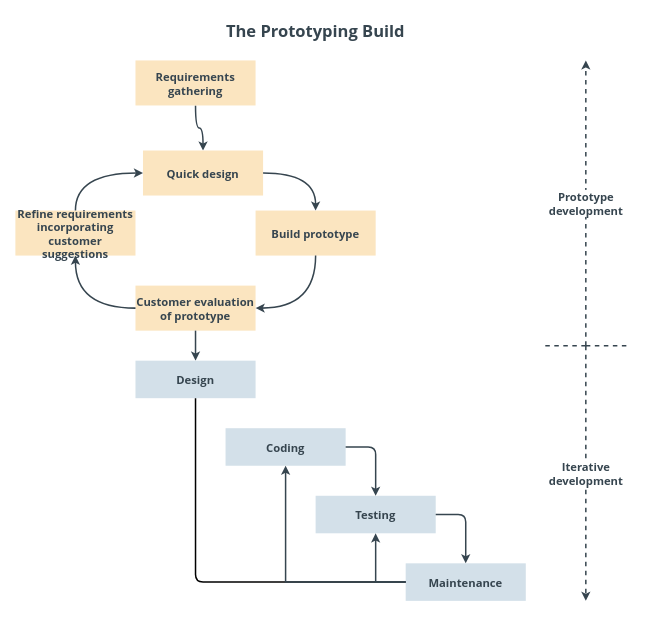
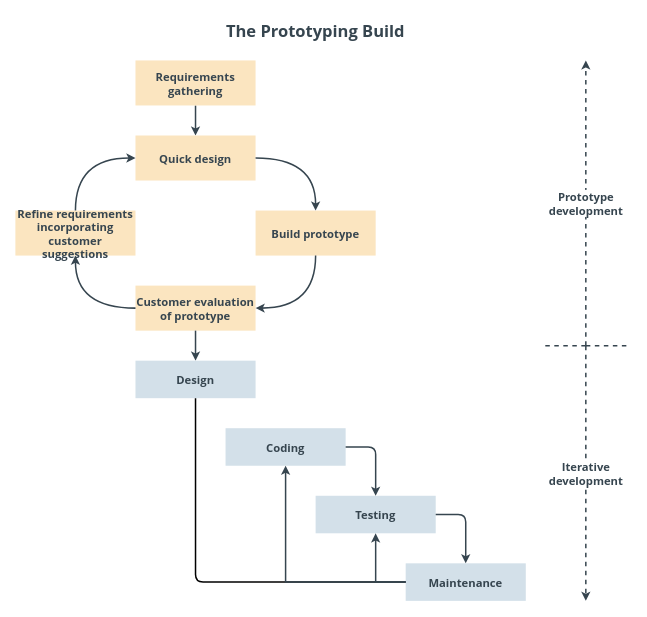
  <mxCell id="0" />
  <mxCell id="1" parent="0" />
  <mxCell id="2" style="edgeStyle=orthogonalEdgeStyle;orthogonalLoop=1;jettySize=auto;html=1;exitX=0.5;exitY=1;exitDx=0;exitDy=0;entryX=0.5;entryY=0;entryDx=0;entryDy=0;fontSize=15;fontColor=#36454F;curved=1;strokeWidth=2;strokeColor=#36454F;" edge="1" parent="1" source="3" target="4"><mxGeometry relative="1" as="geometry" /></mxCell>
  <mxCell id="3" value="Requirements gathering" style="rounded=0;whiteSpace=wrap;html=1;fontSize=15;glass=0;strokeWidth=1;shadow=0;sketch=0;strokeColor=none;fillColor=#FBE5C0;fontColor=#36454F;fontFamily=Open Sans;fontSource=https%3A%2F%2Ffonts.googleapis.com%2Fcss%3Ffamily%3DOpen%2BSans;fontStyle=1" vertex="1" parent="1"><mxGeometry x="180" y="80" width="160" height="60" as="geometry" /></mxCell>
- <mxCell id="4" value="Quick design" style="rounded=0;whiteSpace=wrap;html=1;fontSize=15;glass=0;strokeWidth=1;shadow=0;sketch=0;strokeColor=none;fillColor=#FBE5C0;fontColor=#36454F;fontFamily=Open Sans;fontSource=https%3A%2F%2Ffonts.googleapis.com%2Fcss%3Ffamily%3DOpen%2BSans;fontStyle=1" vertex="1" parent="1"><mxGeometry x="190" y="200" width="160" height="60" as="geometry" /></mxCell>
+ <mxCell id="4" value="Quick design" style="rounded=0;whiteSpace=wrap;html=1;fontSize=15;glass=0;strokeWidth=1;shadow=0;sketch=0;strokeColor=none;fillColor=#FBE5C0;fontColor=#36454F;fontFamily=Open Sans;fontSource=https%3A%2F%2Ffonts.googleapis.com%2Fcss%3Ffamily%3DOpen%2BSans;fontStyle=1" vertex="1" parent="1"><mxGeometry x="180" y="180" width="160" height="60" as="geometry" /></mxCell>
  <mxCell id="5" value="Refine requirements incorporating customer suggestions" style="rounded=0;whiteSpace=wrap;html=1;fontSize=15;glass=0;strokeWidth=1;shadow=0;sketch=0;strokeColor=none;fillColor=#FBE5C0;fontColor=#36454F;fontFamily=Open Sans;fontSource=https%3A%2F%2Ffonts.googleapis.com%2Fcss%3Ffamily%3DOpen%2BSans;fontStyle=1" vertex="1" parent="1"><mxGeometry x="20" y="280" width="160" height="60" as="geometry" /></mxCell>
  <mxCell id="6" value="Build prototype&lt;br&gt;" style="rounded=0;whiteSpace=wrap;html=1;fontSize=15;glass=0;strokeWidth=1;shadow=0;sketch=0;strokeColor=none;fillColor=#FBE5C0;fontColor=#36454F;fontFamily=Open Sans;fontSource=https%3A%2F%2Ffonts.googleapis.com%2Fcss%3Ffamily%3DOpen%2BSans;fontStyle=1" vertex="1" parent="1"><mxGeometry x="340" y="280" width="160" height="60" as="geometry" /></mxCell>
  <mxCell id="7" value="Customer evaluation of prototype" style="rounded=0;whiteSpace=wrap;html=1;fontSize=15;glass=0;strokeWidth=1;shadow=0;sketch=0;strokeColor=none;fillColor=#FBE5C0;fontColor=#36454F;fontFamily=Open Sans;fontSource=https%3A%2F%2Ffonts.googleapis.com%2Fcss%3Ffamily%3DOpen%2BSans;fontStyle=1" vertex="1" parent="1"><mxGeometry x="180" y="380" width="160" height="60" as="geometry" /></mxCell>
  <mxCell id="8" style="edgeStyle=orthogonalEdgeStyle;orthogonalLoop=1;jettySize=auto;html=1;exitX=1;exitY=0.5;exitDx=0;exitDy=0;entryX=0.5;entryY=0;entryDx=0;entryDy=0;fontSize=15;fontColor=#36454F;strokeWidth=2;strokeColor=#36454F;curved=1;" edge="1" parent="1" source="4" target="6"><mxGeometry relative="1" as="geometry"><mxPoint x="460" y="200" as="sourcePoint" /><mxPoint x="499.92" y="240" as="targetPoint" /></mxGeometry></mxCell>
  <mxCell id="9" style="edgeStyle=orthogonalEdgeStyle;orthogonalLoop=1;jettySize=auto;html=1;exitX=0.5;exitY=1;exitDx=0;exitDy=0;entryX=1;entryY=0.5;entryDx=0;entryDy=0;fontSize=15;fontColor=#36454F;curved=1;strokeWidth=2;strokeColor=#36454F;" edge="1" parent="1" source="6" target="7"><mxGeometry relative="1" as="geometry"><mxPoint x="540" y="260" as="sourcePoint" /><mxPoint x="579.92" y="300" as="targetPoint" /></mxGeometry></mxCell>
  <mxCell id="10" style="edgeStyle=orthogonalEdgeStyle;orthogonalLoop=1;jettySize=auto;html=1;exitX=0.5;exitY=1;exitDx=0;exitDy=0;entryX=0.5;entryY=0;entryDx=0;entryDy=0;fontSize=15;fontColor=#36454F;curved=1;strokeWidth=2;strokeColor=#36454F;" edge="1" parent="1" source="7" target="12"><mxGeometry relative="1" as="geometry"><mxPoint x="620" y="320" as="sourcePoint" /><mxPoint x="659.92" y="360" as="targetPoint" /></mxGeometry></mxCell>
  <mxCell id="11" value="The Prototyping Build" style="rounded=0;whiteSpace=wrap;html=1;fontSize=22;glass=0;strokeWidth=1;shadow=0;sketch=0;strokeColor=none;fillColor=none;fontColor=#36454F;fontFamily=Open Sans;fontSource=https%3A%2F%2Ffonts.googleapis.com%2Fcss%3Ffamily%3DOpen%2BSans;fontStyle=1" vertex="1" parent="1"><mxGeometry x="300" y="20" width="240" height="40" as="geometry" /></mxCell>
  <mxCell id="12" value="Design" style="rounded=0;whiteSpace=wrap;html=1;fontSize=15;glass=0;strokeWidth=1;shadow=0;sketch=0;strokeColor=none;fillColor=#D3E0E9;fontColor=#36454F;fontFamily=Open Sans;fontSource=https%3A%2F%2Ffonts.googleapis.com%2Fcss%3Ffamily%3DOpen%2BSans;fontStyle=1" vertex="1" parent="1"><mxGeometry x="180" y="480" width="160" height="50" as="geometry" /></mxCell>
  <mxCell id="13" value="Coding" style="rounded=0;whiteSpace=wrap;html=1;fontSize=15;glass=0;strokeWidth=1;shadow=0;sketch=0;strokeColor=none;fillColor=#D3E0E9;fontColor=#36454F;fontFamily=Open Sans;fontSource=https%3A%2F%2Ffonts.googleapis.com%2Fcss%3Ffamily%3DOpen%2BSans;fontStyle=1" vertex="1" parent="1"><mxGeometry x="300" y="570" width="160" height="50" as="geometry" /></mxCell>
  <mxCell id="14" value="Testing" style="rounded=0;whiteSpace=wrap;html=1;fontSize=15;glass=0;strokeWidth=1;shadow=0;sketch=0;strokeColor=none;fillColor=#D3E0E9;fontColor=#36454F;fontFamily=Open Sans;fontSource=https%3A%2F%2Ffonts.googleapis.com%2Fcss%3Ffamily%3DOpen%2BSans;fontStyle=1" vertex="1" parent="1"><mxGeometry x="420" y="660" width="160" height="50" as="geometry" /></mxCell>
  <mxCell id="15" value="Maintenance" style="rounded=0;whiteSpace=wrap;html=1;fontSize=15;glass=0;strokeWidth=1;shadow=0;sketch=0;strokeColor=none;fillColor=#D3E0E9;fontColor=#36454F;fontFamily=Open Sans;fontSource=https%3A%2F%2Ffonts.googleapis.com%2Fcss%3Ffamily%3DOpen%2BSans;fontStyle=1" vertex="1" parent="1"><mxGeometry x="540" y="750" width="160" height="50" as="geometry" /></mxCell>
  <mxCell id="16" style="edgeStyle=orthogonalEdgeStyle;orthogonalLoop=1;jettySize=auto;html=1;exitX=0;exitY=0.5;exitDx=0;exitDy=0;entryX=0.5;entryY=1;entryDx=0;entryDy=0;fontSize=15;fontColor=#36454F;curved=1;strokeWidth=2;strokeColor=#36454F;" edge="1" parent="1" source="7" target="5"><mxGeometry relative="1" as="geometry"><mxPoint x="450" y="350" as="sourcePoint" /><mxPoint x="390" y="410" as="targetPoint" /></mxGeometry></mxCell>
  <mxCell id="17" style="edgeStyle=orthogonalEdgeStyle;orthogonalLoop=1;jettySize=auto;html=1;exitX=0.5;exitY=0;exitDx=0;exitDy=0;entryX=0;entryY=0.5;entryDx=0;entryDy=0;fontSize=15;fontColor=#36454F;curved=1;strokeWidth=2;strokeColor=#36454F;" edge="1" parent="1" source="5" target="4"><mxGeometry relative="1" as="geometry"><mxPoint x="150" y="410" as="sourcePoint" /><mxPoint x="90" y="350" as="targetPoint" /></mxGeometry></mxCell>
  <mxCell id="18" style="edgeStyle=orthogonalEdgeStyle;orthogonalLoop=1;jettySize=auto;html=1;exitX=0.5;exitY=1;exitDx=0;exitDy=0;entryX=0;entryY=0.5;entryDx=0;entryDy=0;fontSize=15;fontColor=#36454F;strokeWidth=2;strokeColor=default;rounded=1;endArrow=none;endFill=0;" edge="1" parent="1" source="12" target="15"><mxGeometry relative="1" as="geometry"><mxPoint x="270" y="460" as="sourcePoint" /><mxPoint x="270" y="500" as="targetPoint" /><Array as="points"><mxPoint x="260" y="775" /></Array></mxGeometry></mxCell>
  <mxCell id="19" style="edgeStyle=orthogonalEdgeStyle;orthogonalLoop=1;jettySize=auto;html=1;exitX=1;exitY=0.5;exitDx=0;exitDy=0;entryX=0.5;entryY=0;entryDx=0;entryDy=0;fontSize=15;fontColor=#36454F;strokeWidth=2;strokeColor=#36454F;rounded=1;" edge="1" parent="1" source="13" target="14"><mxGeometry relative="1" as="geometry"><mxPoint x="434" y="600" as="sourcePoint" /><mxPoint x="473.92" y="657" as="targetPoint" /></mxGeometry></mxCell>
  <mxCell id="20" style="edgeStyle=orthogonalEdgeStyle;orthogonalLoop=1;jettySize=auto;html=1;exitX=1;exitY=0.5;exitDx=0;exitDy=0;fontSize=15;fontColor=#36454F;strokeWidth=2;strokeColor=#36454F;rounded=1;entryX=0.5;entryY=0;entryDx=0;entryDy=0;" edge="1" parent="1" source="14" target="15"><mxGeometry relative="1" as="geometry"><mxPoint x="540" y="673" as="sourcePoint" /><mxPoint x="580" y="730" as="targetPoint" /></mxGeometry></mxCell>
  <mxCell id="21" style="edgeStyle=orthogonalEdgeStyle;orthogonalLoop=1;jettySize=auto;html=1;exitX=0;exitY=0.5;exitDx=0;exitDy=0;entryX=0.5;entryY=1;entryDx=0;entryDy=0;fontSize=15;fontColor=#36454F;strokeWidth=2;strokeColor=#36454F;rounded=0;" edge="1" parent="1" source="15" target="14"><mxGeometry relative="1" as="geometry"><mxPoint x="550" y="683" as="sourcePoint" /><mxPoint x="589.92" y="740" as="targetPoint" /></mxGeometry></mxCell>
  <mxCell id="22" style="edgeStyle=orthogonalEdgeStyle;orthogonalLoop=1;jettySize=auto;html=1;exitX=0;exitY=0.5;exitDx=0;exitDy=0;entryX=0.5;entryY=1;entryDx=0;entryDy=0;fontSize=15;fontColor=#36454F;strokeWidth=2;strokeColor=#36454F;rounded=0;" edge="1" parent="1" source="15" target="13"><mxGeometry relative="1" as="geometry"><mxPoint x="390" y="760" as="sourcePoint" /><mxPoint x="351.04" y="703" as="targetPoint" /></mxGeometry></mxCell>
  <mxCell id="23" value="Iterative&lt;br&gt;development" style="edgeStyle=orthogonalEdgeStyle;orthogonalLoop=1;jettySize=auto;html=1;entryX=0.5;entryY=0;entryDx=0;entryDy=0;fontSize=15;fontColor=#36454F;strokeWidth=2;strokeColor=#36454F;rounded=1;dashed=1;fontFamily=Open Sans;fontSource=https%3A%2F%2Ffonts.googleapis.com%2Fcss%3Ffamily%3DOpen%2BSans;fontStyle=1" edge="1" parent="1"><mxGeometry relative="1" as="geometry"><mxPoint x="780" y="460" as="sourcePoint" /><mxPoint x="780" y="800" as="targetPoint" /></mxGeometry></mxCell>
  <mxCell id="24" value="Prototype&lt;br&gt;development" style="edgeStyle=orthogonalEdgeStyle;orthogonalLoop=1;jettySize=auto;html=1;fontSize=15;fontColor=#36454F;strokeWidth=2;strokeColor=#36454F;rounded=1;dashed=1;fontFamily=Open Sans;fontSource=https%3A%2F%2Ffonts.googleapis.com%2Fcss%3Ffamily%3DOpen%2BSans;fontStyle=1;spacing=2;spacingBottom=0;spacingTop=0;" edge="1" parent="1"><mxGeometry relative="1" as="geometry"><mxPoint x="780" y="460" as="sourcePoint" /><mxPoint x="780" y="80" as="targetPoint" /></mxGeometry></mxCell>
  <mxCell id="25" value="" style="edgeStyle=orthogonalEdgeStyle;orthogonalLoop=1;jettySize=auto;html=1;fontSize=15;fontColor=#36454F;strokeWidth=2;strokeColor=#36454F;rounded=1;dashed=1;endArrow=none;endFill=0;" edge="1" parent="1"><mxGeometry relative="1" as="geometry"><mxPoint x="780" y="460" as="sourcePoint" /><mxPoint x="720" y="460" as="targetPoint" /></mxGeometry></mxCell>
  <mxCell id="26" value="" style="edgeStyle=orthogonalEdgeStyle;orthogonalLoop=1;jettySize=auto;html=1;fontSize=15;fontColor=#36454F;strokeWidth=2;strokeColor=#36454F;rounded=1;dashed=1;endArrow=none;endFill=0;" edge="1" parent="1"><mxGeometry relative="1" as="geometry"><mxPoint x="780" y="460" as="sourcePoint" /><mxPoint x="840" y="460" as="targetPoint" /></mxGeometry></mxCell>
